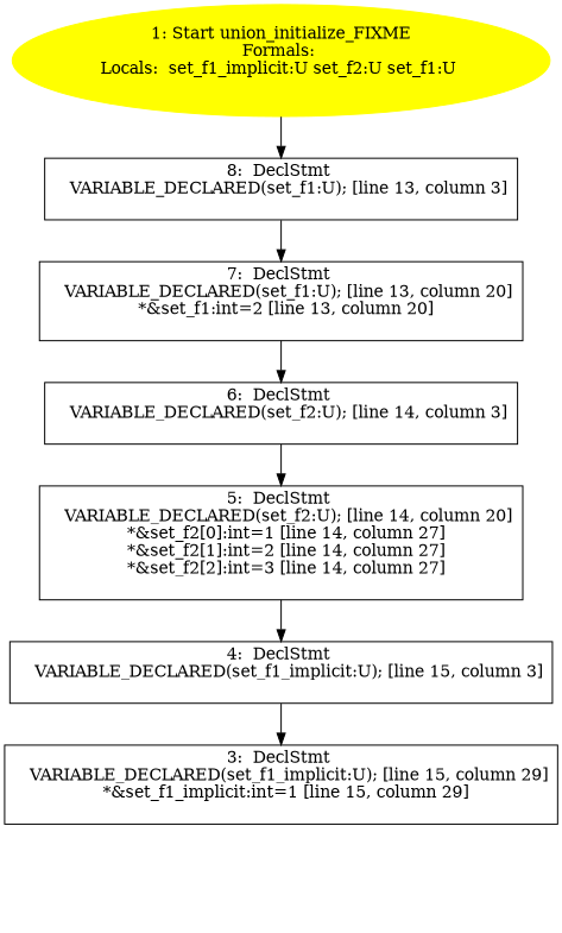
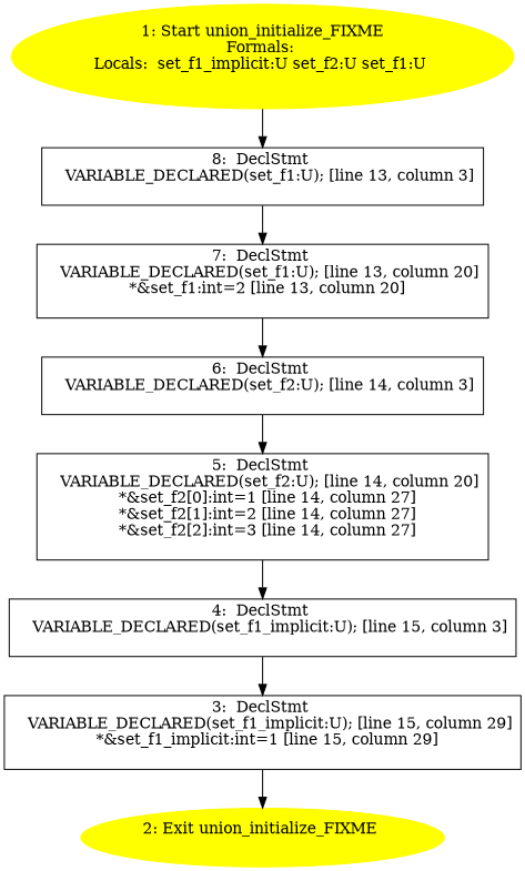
  digraph {
    node [shape=box]
    n1 [color=yellow label="1: Start union_initialize_FIXME\nFormals: \nLocals:  set_f1_implicit:U set_f2:U set_f1:U \n  " style=filled shape=""]
    n2 [label="8:  DeclStmt \n   VARIABLE_DECLARED(set_f1:U); [line 13, column 3]\n "]
    n3 [label="7:  DeclStmt \n   VARIABLE_DECLARED(set_f1:U); [line 13, column 20]\n  *&set_f1:int=2 [line 13, column 20]\n "]
+   n4 [color=yellow label="2: Exit union_initialize_FIXME \n  " style=filled shape=""]
    n5 [label="3:  DeclStmt \n   VARIABLE_DECLARED(set_f1_implicit:U); [line 15, column 29]\n  *&set_f1_implicit:int=1 [line 15, column 29]\n "]
    n6 [label="4:  DeclStmt \n   VARIABLE_DECLARED(set_f1_implicit:U); [line 15, column 3]\n "]
    n7 [label="5:  DeclStmt \n   VARIABLE_DECLARED(set_f2:U); [line 14, column 20]\n  *&set_f2[0]:int=1 [line 14, column 27]\n  *&set_f2[1]:int=2 [line 14, column 27]\n  *&set_f2[2]:int=3 [line 14, column 27]\n "]
    n8 [label="6:  DeclStmt \n   VARIABLE_DECLARED(set_f2:U); [line 14, column 3]\n "]
    n1 -> n2
    n2 -> n3
    n3 -> n8
+   n5 -> n4
    n6 -> n5
    n7 -> n6
    n8 -> n7
  }
